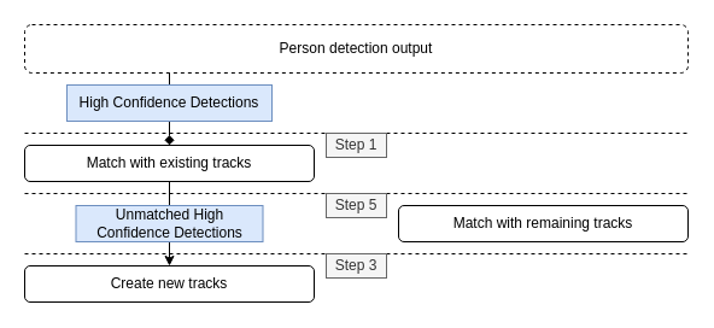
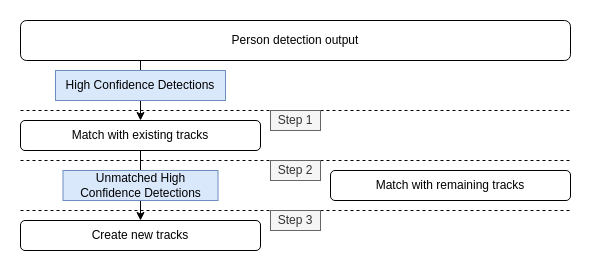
  <mxCell id="0" />
  <mxCell id="1" parent="0" />
- <mxCell id="2" style="edgeStyle=orthogonalEdgeStyle;rounded=0;orthogonalLoop=1;jettySize=auto;html=1;entryX=0.5;entryY=0;entryDx=0;entryDy=0;endArrow=diamond;" edge="1" parent="1" source="3" target="7"><mxGeometry relative="1" as="geometry"><Array as="points"><mxPoint x="140" y="70" /><mxPoint x="140" y="70" /></Array></mxGeometry></mxCell>
- <mxCell id="3" value="Person detection output" style="rounded=1;whiteSpace=wrap;html=1;dashed=1;" vertex="1" parent="1"><mxGeometry y="20" width="550" height="40" as="geometry" x="20" /></mxCell>
+ <mxCell id="2" style="edgeStyle=orthogonalEdgeStyle;rounded=0;orthogonalLoop=1;jettySize=auto;html=1;entryX=0.5;entryY=0;entryDx=0;entryDy=0;" edge="1" parent="1" source="3" target="7"><mxGeometry relative="1" as="geometry"><Array as="points"><mxPoint x="140" y="70" /><mxPoint x="140" y="70" /></Array></mxGeometry></mxCell>
+ <mxCell id="3" value="Person detection output" style="rounded=1;whiteSpace=wrap;html=1;" vertex="1" parent="1"><mxGeometry y="20" width="550" height="40" as="geometry" x="20" /></mxCell>
  <mxCell id="4" value="" style="endArrow=none;dashed=1;html=1;rounded=0;" edge="1" parent="1"><mxGeometry width="50" height="50" relative="1" as="geometry"><mxPoint y="110" as="sourcePoint" x="20" /><mxPoint x="570" y="110" as="targetPoint" /></mxGeometry></mxCell>
  <mxCell id="5" value="&lt;div&gt;Step 1&lt;/div&gt;" style="text;html=1;align=center;verticalAlign=middle;whiteSpace=wrap;rounded=0;fillColor=#f5f5f5;strokeColor=#666666;fontColor=#333333;" vertex="1" parent="1"><mxGeometry x="270" y="110" width="50" height="20" as="geometry" /></mxCell>
  <mxCell id="6" style="edgeStyle=orthogonalEdgeStyle;rounded=0;orthogonalLoop=1;jettySize=auto;html=1;" edge="1" parent="1" source="7" target="12"><mxGeometry relative="1" as="geometry" /></mxCell>
  <mxCell id="7" value="Match with existing tracks" style="rounded=1;whiteSpace=wrap;html=1;" vertex="1" parent="1"><mxGeometry y="120" width="240" height="30" as="geometry" x="20" /></mxCell>
  <mxCell id="8" value="" style="endArrow=none;dashed=1;html=1;rounded=0;" edge="1" parent="1"><mxGeometry width="50" height="50" relative="1" as="geometry"><mxPoint y="160" as="sourcePoint" x="20" /><mxPoint x="570" y="160" as="targetPoint" /></mxGeometry></mxCell>
  <mxCell id="9" value="Match with remaining tracks" style="rounded=1;whiteSpace=wrap;html=1;" vertex="1" parent="1"><mxGeometry x="330" y="170" width="240" height="30" as="geometry" /></mxCell>
  <mxCell id="10" value="High Confidence Detections" style="text;html=1;align=center;verticalAlign=middle;whiteSpace=wrap;rounded=0;fillColor=#dae8fc;strokeColor=#6c8ebf;" vertex="1" parent="1"><mxGeometry x="55" y="70" width="170" height="30" as="geometry" /></mxCell>
  <mxCell id="11" value="" style="endArrow=none;dashed=1;html=1;rounded=0;" edge="1" parent="1"><mxGeometry width="50" height="50" relative="1" as="geometry"><mxPoint y="210" as="sourcePoint" x="20" /><mxPoint x="570" y="210" as="targetPoint" /></mxGeometry></mxCell>
  <mxCell id="12" value="Create new tracks" style="rounded=1;whiteSpace=wrap;html=1;" vertex="1" parent="1"><mxGeometry y="220" width="240" height="30" as="geometry" x="20" /></mxCell>
  <mxCell id="13" value="Unmatched High Confidence Detections" style="text;html=1;align=center;verticalAlign=middle;whiteSpace=wrap;rounded=0;fillColor=#dae8fc;strokeColor=#6c8ebf;" vertex="1" parent="1"><mxGeometry x="62.5" y="170" width="155" height="30" as="geometry" /></mxCell>
- <mxCell id="14" value="&lt;div&gt;Step 5&lt;/div&gt;" style="text;html=1;align=center;verticalAlign=middle;whiteSpace=wrap;rounded=0;fillColor=#f5f5f5;strokeColor=#666666;fontColor=#333333;" vertex="1" parent="1"><mxGeometry x="270" y="160" width="50" height="20" as="geometry" /></mxCell>
+ <mxCell id="14" value="&lt;div&gt;Step 2&lt;/div&gt;" style="text;html=1;align=center;verticalAlign=middle;whiteSpace=wrap;rounded=0;fillColor=#f5f5f5;strokeColor=#666666;fontColor=#333333;" vertex="1" parent="1"><mxGeometry x="270" y="160" width="50" height="20" as="geometry" /></mxCell>
  <mxCell id="15" value="&lt;div&gt;Step 3&lt;/div&gt;" style="text;html=1;align=center;verticalAlign=middle;whiteSpace=wrap;rounded=0;fillColor=#f5f5f5;strokeColor=#666666;fontColor=#333333;" vertex="1" parent="1"><mxGeometry x="270" y="210" width="50" height="20" as="geometry" /></mxCell>
